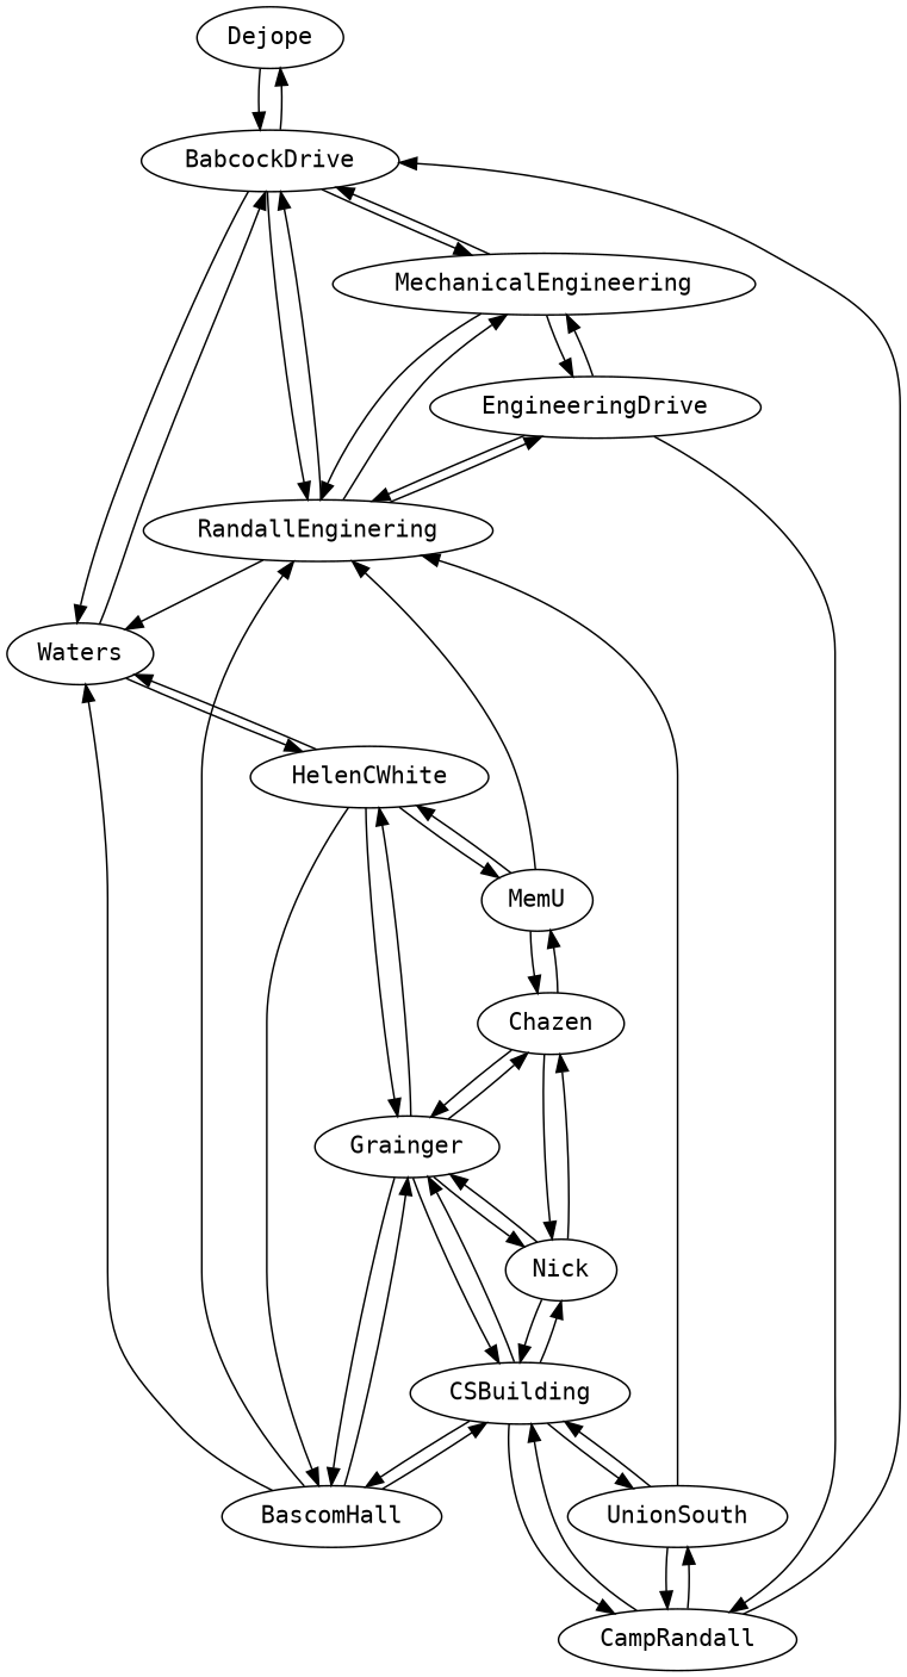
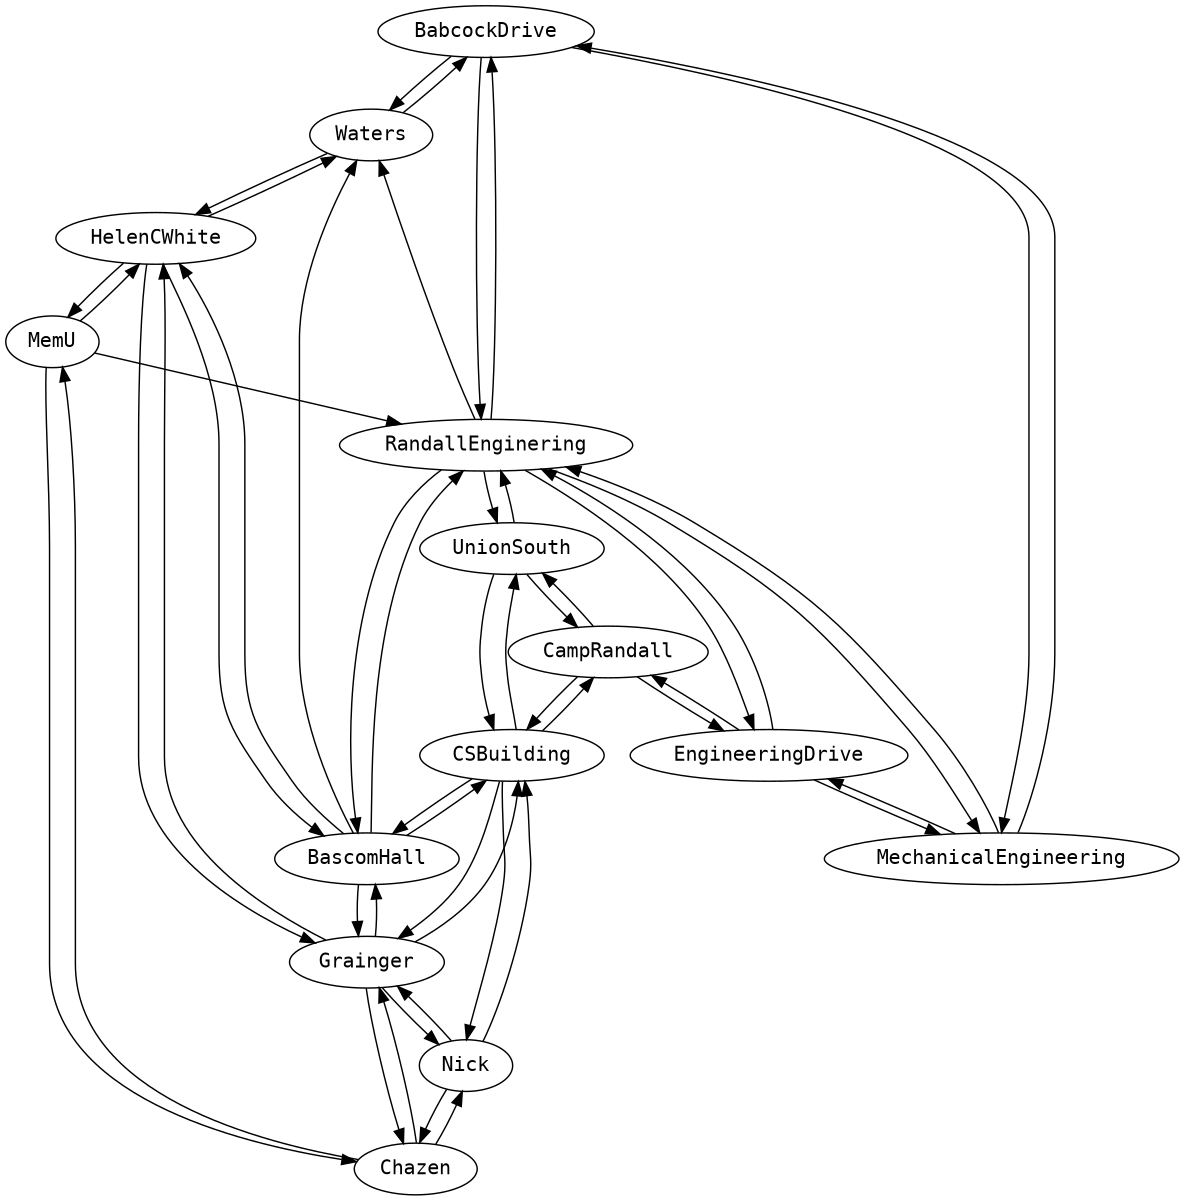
  digraph {
    fontname="DejaVu Sans Mono"
    node [fontname="DejaVu Sans Mono"]
    edge [fontname="DejaVu Sans Mono" weight=10]
-   Dejope
    BabcockDrive
    Waters
    RandallEnginering
    MechanicalEngineering
    HelenCWhite
    BascomHall
    EngineeringDrive
    UnionSouth
    Grainger
    CSBuilding
    MemU
    CampRandall
    Chazen
    Nick
-   Dejope -> BabcockDrive
-   BabcockDrive -> Dejope
    BabcockDrive -> Waters
    BabcockDrive -> RandallEnginering [weight=15]
    BabcockDrive -> MechanicalEngineering
    Waters -> BabcockDrive
    Waters -> HelenCWhite
    RandallEnginering -> BabcockDrive [weight=15]
    RandallEnginering -> Waters
    RandallEnginering -> MechanicalEngineering [weight=5]
+   RandallEnginering -> BascomHall [weight=15]
    RandallEnginering -> EngineeringDrive [weight=5]
+   RandallEnginering -> UnionSouth
    MechanicalEngineering -> BabcockDrive
    MechanicalEngineering -> RandallEnginering [weight=5]
    MechanicalEngineering -> EngineeringDrive [weight=5]
    HelenCWhite -> Waters
    HelenCWhite -> BascomHall [weight=5]
    HelenCWhite -> Grainger
    HelenCWhite -> MemU [weight=5]
    BascomHall -> Waters [weight=5]
    BascomHall -> RandallEnginering [weight=15]
+   BascomHall -> HelenCWhite [weight=5]
    BascomHall -> Grainger
    BascomHall -> CSBuilding
    EngineeringDrive -> RandallEnginering [weight=5]
    EngineeringDrive -> MechanicalEngineering [weight=5]
    EngineeringDrive -> CampRandall [weight=5]
    UnionSouth -> RandallEnginering
    UnionSouth -> CSBuilding [weight=5]
    UnionSouth -> CampRandall
    Grainger -> HelenCWhite
    Grainger -> BascomHall [weight=5]
    Grainger -> CSBuilding
    Grainger -> Chazen [weight=5]
    Grainger -> Nick [weight=5]
    CSBuilding -> BascomHall
    CSBuilding -> UnionSouth [weight=5]
    CSBuilding -> Grainger
    CSBuilding -> CampRandall [weight=5]
    CSBuilding -> Nick
    MemU -> RandallEnginering
    MemU -> HelenCWhite [weight=5]
    MemU -> Chazen [weight=5]
-   CampRandall -> BabcockDrive [weight=5]
+   CampRandall -> EngineeringDrive [weight=5]
    CampRandall -> UnionSouth
    CampRandall -> CSBuilding [weight=5]
    Chazen -> Grainger [weight=5]
    Chazen -> MemU [weight=5]
    Chazen -> Nick
    Nick -> Grainger [weight=5]
    Nick -> CSBuilding
    Nick -> Chazen
  }
